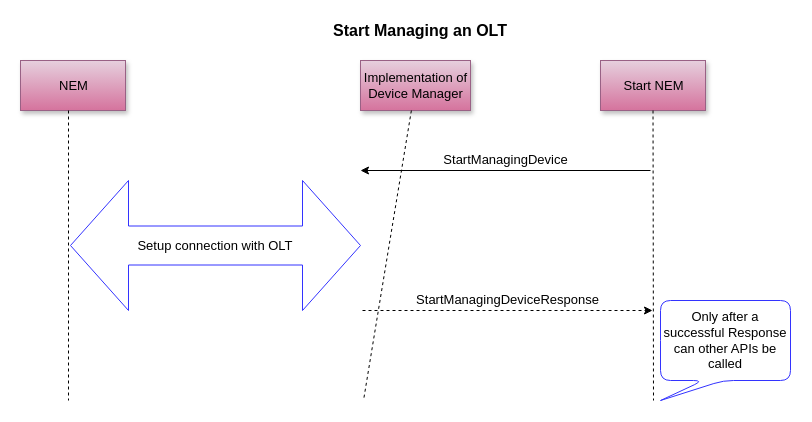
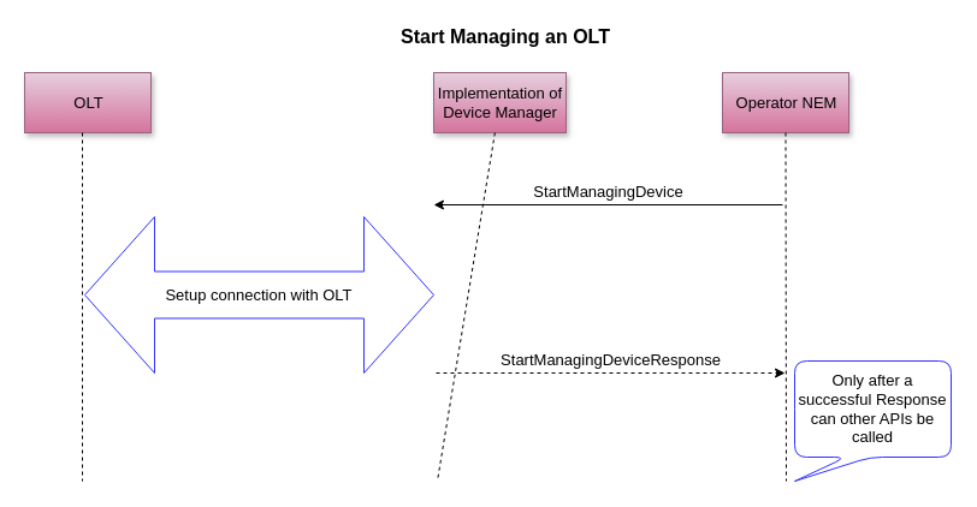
  <mxCell id="0" />
  <mxCell id="1" parent="0" />
- <mxCell id="2" value="Start NEM" style="shadow=1;fillColor=#e6d0de;strokeColor=#996185;html=1;gradientColor=#d5739d;fontSize=13;" vertex="1" parent="1"><mxGeometry x="600" y="60" width="105" height="50" as="geometry" /></mxCell>
+ <mxCell id="2" value="Operator NEM" style="shadow=1;fillColor=#e6d0de;strokeColor=#996185;html=1;gradientColor=#d5739d;fontSize=13;" vertex="1" parent="1"><mxGeometry x="600" y="60" width="105" height="50" as="geometry" /></mxCell>
  <mxCell id="3" value="" style="edgeStyle=none;endArrow=none;dashed=1;html=1;" edge="1" parent="1"><mxGeometry x="597.335" y="185" width="100" height="100" as="geometry"><mxPoint x="652.52" y="110" as="sourcePoint" /><mxPoint x="653" y="400" as="targetPoint" /></mxGeometry></mxCell>
  <mxCell id="4" value="Start Managing an OLT" style="text;html=1;strokeColor=none;fillColor=none;align=center;verticalAlign=middle;whiteSpace=wrap;rounded=0;shadow=1;fontSize=16;fontStyle=1" vertex="1" parent="1"><mxGeometry x="200" y="20" width="440" height="20" as="geometry" /></mxCell>
  <mxCell id="5" value="Implementation of&lt;br style=&quot;font-size: 13px;&quot;&gt;Device Manager" style="shadow=1;fillColor=#e6d0de;strokeColor=#996185;html=1;gradientColor=#d5739d;fontSize=13;" vertex="1" parent="1"><mxGeometry x="360" y="60" width="110" height="50" as="geometry" /></mxCell>
  <mxCell id="6" value="" style="edgeStyle=none;endArrow=none;dashed=1;html=1;" edge="1" parent="1" source="5"><mxGeometry x="321.988" y="195.0" width="100" height="100" as="geometry"><mxPoint x="362.153" y="110" as="sourcePoint" /><mxPoint x="363" y="400" as="targetPoint" /></mxGeometry></mxCell>
  <mxCell id="7" value="&lt;font style=&quot;font-size: 13px&quot;&gt;StartManagingDevice&lt;/font&gt;" style="edgeStyle=none;verticalLabelPosition=top;verticalAlign=bottom;html=1;startArrow=classic;startFill=1;endArrow=none;endFill=0;strokeColor=#000000;" edge="1" parent="1"><mxGeometry x="146.5" y="102" width="100" height="100" as="geometry"><mxPoint x="360" y="170" as="sourcePoint" /><mxPoint x="650" y="170" as="targetPoint" /></mxGeometry></mxCell>
- <mxCell id="8" value="NEM" style="shadow=1;fillColor=#e6d0de;strokeColor=#996185;html=1;gradientColor=#d5739d;fontSize=13;" vertex="1" parent="1"><mxGeometry x="20" y="60" width="105" height="50" as="geometry" /></mxCell>
+ <mxCell id="8" value="OLT" style="shadow=1;fillColor=#e6d0de;strokeColor=#996185;html=1;gradientColor=#d5739d;fontSize=13;" vertex="1" parent="1"><mxGeometry x="20" y="60" width="105" height="50" as="geometry" /></mxCell>
  <mxCell id="9" value="" style="edgeStyle=elbowEdgeStyle;elbow=horizontal;endArrow=none;dashed=1;html=1;" edge="1" parent="1" source="8"><mxGeometry x="117.5" y="330" width="100" height="100" as="geometry"><mxPoint x="97.5" y="410" as="sourcePoint" /><mxPoint x="68" y="400" as="targetPoint" /></mxGeometry></mxCell>
  <mxCell id="10" value="&lt;font style=&quot;font-size: 13px&quot;&gt;StartManagingDeviceResponse&lt;/font&gt;" style="edgeStyle=none;verticalLabelPosition=top;verticalAlign=bottom;html=1;startArrow=none;startFill=0;endArrow=classic;endFill=1;strokeColor=#000000;dashed=1;" edge="1" parent="1"><mxGeometry x="138.5" y="242" width="100" height="100" as="geometry"><mxPoint x="362" y="310" as="sourcePoint" /><mxPoint x="652" y="310" as="targetPoint" /></mxGeometry></mxCell>
  <mxCell id="11" value="&lt;font style=&quot;font-size: 13px&quot;&gt;Setup connection with OLT&lt;/font&gt;" style="shape=doubleArrow;whiteSpace=wrap;html=1;strokeColor=#3333FF;" vertex="1" parent="1"><mxGeometry x="70" y="180" width="290" height="130" as="geometry" /></mxCell>
  <mxCell id="12" value="Only after a successful Response can other APIs be called" style="shape=callout;whiteSpace=wrap;html=1;perimeter=calloutPerimeter;strokeColor=#3333FF;fontSize=13;rounded=1;position2=0;size=20;position=0.33;" vertex="1" parent="1"><mxGeometry x="660" y="300" width="130" height="100" as="geometry" /></mxCell>
